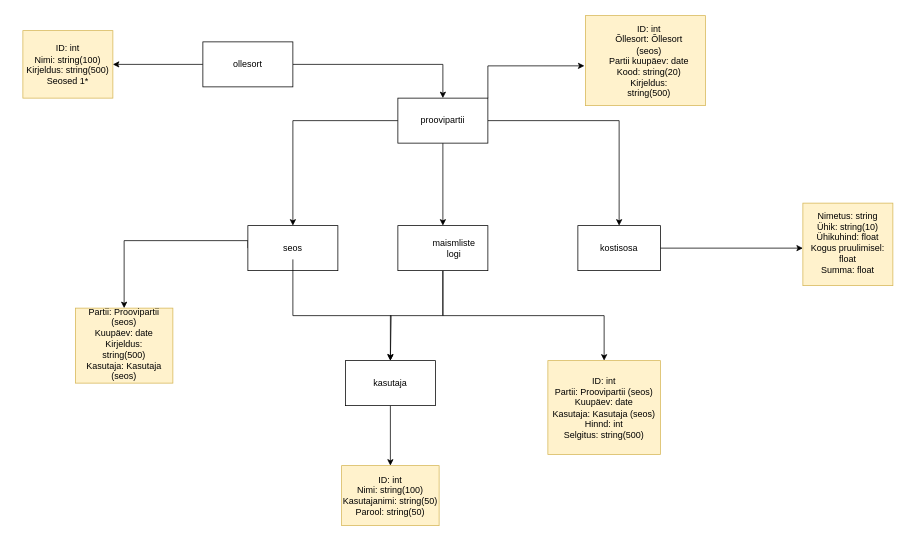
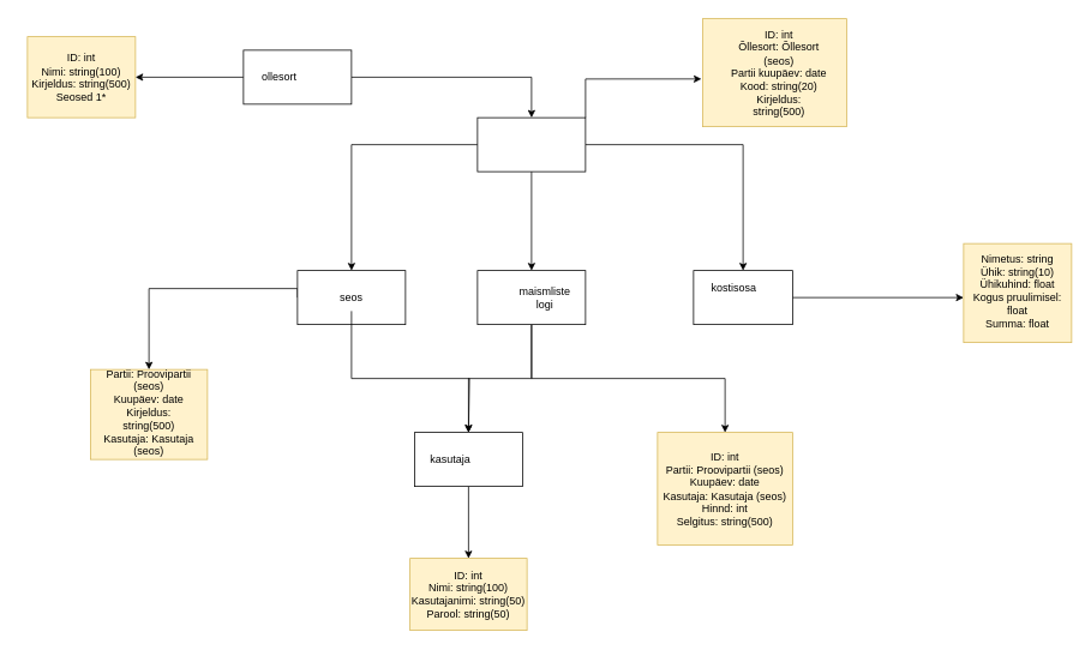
  <mxCell id="0" />
  <mxCell id="1" parent="0" />
  <mxCell id="2" value="" style="rounded=0;whiteSpace=wrap;html=1;fillColor=#fff2cc;strokeColor=#d6b656;" parent="1" vertex="1"><mxGeometry x="1070" y="270" width="120" height="110" as="geometry" /></mxCell>
  <mxCell id="3" value="" style="rounded=0;whiteSpace=wrap;html=1;fillColor=#fff2cc;strokeColor=#d6b656;" parent="1" vertex="1"><mxGeometry x="455" y="620" width="130" height="80" as="geometry" /></mxCell>
  <mxCell id="4" value="" style="rounded=0;whiteSpace=wrap;html=1;fillColor=#fff2cc;strokeColor=#d6b656;" parent="1" vertex="1"><mxGeometry x="730" y="480" width="150" height="125" as="geometry" /></mxCell>
  <mxCell id="5" value="" style="rounded=0;whiteSpace=wrap;html=1;fillColor=#fff2cc;strokeColor=#d6b656;" parent="1" vertex="1"><mxGeometry x="780" y="20" width="160" height="120" as="geometry" /></mxCell>
  <mxCell id="6" value="" style="rounded=0;whiteSpace=wrap;html=1;fillColor=#fff2cc;strokeColor=#d6b656;" parent="1" vertex="1"><mxGeometry x="100" y="410" width="130" height="100" as="geometry" /></mxCell>
  <mxCell id="7" value="" style="rounded=0;whiteSpace=wrap;html=1;fillColor=#fff2cc;strokeColor=#d6b656;" parent="1" vertex="1"><mxGeometry x="30" y="40" width="120" height="90" as="geometry" /></mxCell>
  <mxCell id="8" style="edgeStyle=orthogonalEdgeStyle;rounded=0;orthogonalLoop=1;jettySize=auto;html=1;exitX=0.5;exitY=1;exitDx=0;exitDy=0;entryX=0.5;entryY=0;entryDx=0;entryDy=0;" parent="1" source="11" target="15" edge="1"><mxGeometry relative="1" as="geometry" /></mxCell>
  <mxCell id="9" style="edgeStyle=orthogonalEdgeStyle;rounded=0;orthogonalLoop=1;jettySize=auto;html=1;exitX=1;exitY=0.5;exitDx=0;exitDy=0;entryX=0.5;entryY=0;entryDx=0;entryDy=0;" parent="1" source="11" target="21" edge="1"><mxGeometry relative="1" as="geometry" /></mxCell>
  <mxCell id="10" style="edgeStyle=orthogonalEdgeStyle;rounded=0;orthogonalLoop=1;jettySize=auto;html=1;exitX=0;exitY=0.5;exitDx=0;exitDy=0;entryX=0.5;entryY=0;entryDx=0;entryDy=0;" parent="1" source="11" target="28" edge="1"><mxGeometry relative="1" as="geometry" /></mxCell>
  <mxCell id="11" value="" style="rounded=0;whiteSpace=wrap;html=1;" parent="1" vertex="1"><mxGeometry x="530" y="130" width="120" height="60" as="geometry" /></mxCell>
- <mxCell id="12" value="proovipartii" style="text;html=1;align=center;verticalAlign=middle;whiteSpace=wrap;rounded=0;" parent="1" vertex="1"><mxGeometry x="560" y="145" width="60" height="30" as="geometry" /></mxCell>
  <mxCell id="13" style="edgeStyle=orthogonalEdgeStyle;rounded=0;orthogonalLoop=1;jettySize=auto;html=1;exitX=0.5;exitY=1;exitDx=0;exitDy=0;entryX=0.5;entryY=0;entryDx=0;entryDy=0;" parent="1" source="15" target="18" edge="1"><mxGeometry relative="1" as="geometry"><Array as="points"><mxPoint x="590" y="420" /><mxPoint x="520" y="420" /></Array></mxGeometry></mxCell>
  <mxCell id="14" style="edgeStyle=orthogonalEdgeStyle;rounded=0;orthogonalLoop=1;jettySize=auto;html=1;exitX=0.5;exitY=1;exitDx=0;exitDy=0;entryX=0.5;entryY=0;entryDx=0;entryDy=0;" parent="1" source="15" target="4" edge="1"><mxGeometry relative="1" as="geometry" /></mxCell>
  <mxCell id="15" value="" style="rounded=0;whiteSpace=wrap;html=1;" parent="1" vertex="1"><mxGeometry x="530" y="300" width="120" height="60" as="geometry" /></mxCell>
  <mxCell id="16" value="maismliste logi" style="text;html=1;align=center;verticalAlign=middle;whiteSpace=wrap;rounded=0;" parent="1" vertex="1"><mxGeometry x="575" y="315" width="60" height="30" as="geometry" /></mxCell>
  <mxCell id="17" style="edgeStyle=orthogonalEdgeStyle;rounded=0;orthogonalLoop=1;jettySize=auto;html=1;exitX=0.5;exitY=1;exitDx=0;exitDy=0;entryX=0.5;entryY=0;entryDx=0;entryDy=0;" parent="1" source="18" target="3" edge="1"><mxGeometry relative="1" as="geometry" /></mxCell>
  <mxCell id="18" value="" style="rounded=0;whiteSpace=wrap;html=1;" parent="1" vertex="1"><mxGeometry x="460" y="480" width="120" height="60" as="geometry" /></mxCell>
- <mxCell id="19" value="kasutaja" style="text;html=1;align=center;verticalAlign=middle;whiteSpace=wrap;rounded=0;" parent="1" vertex="1"><mxGeometry x="490" y="495" width="60" height="30" as="geometry" /></mxCell>
+ <mxCell id="19" value="kasutaja" style="text;html=1;align=center;verticalAlign=middle;whiteSpace=wrap;rounded=0;" parent="1" vertex="1"><mxGeometry x="470" y="495" width="60" height="30" as="geometry" /></mxCell>
  <mxCell id="20" style="edgeStyle=orthogonalEdgeStyle;rounded=0;orthogonalLoop=1;jettySize=auto;html=1;exitX=1;exitY=0.5;exitDx=0;exitDy=0;entryX=0;entryY=0.5;entryDx=0;entryDy=0;" parent="1" source="21" target="35" edge="1"><mxGeometry relative="1" as="geometry" /></mxCell>
  <mxCell id="21" value="" style="rounded=0;whiteSpace=wrap;html=1;" parent="1" vertex="1"><mxGeometry x="770" y="300" width="110" height="60" as="geometry" /></mxCell>
- <mxCell id="22" value="kostisosa" style="text;html=1;align=center;verticalAlign=middle;whiteSpace=wrap;rounded=0;" parent="1" vertex="1"><mxGeometry x="795" y="315" width="60" height="30" as="geometry" /></mxCell>
+ <mxCell id="22" value="kostisosa" style="text;html=1;align=center;verticalAlign=middle;whiteSpace=wrap;rounded=0;" parent="1" vertex="1"><mxGeometry x="785" y="305" width="60" height="30" as="geometry" /></mxCell>
  <mxCell id="23" style="edgeStyle=orthogonalEdgeStyle;rounded=0;orthogonalLoop=1;jettySize=auto;html=1;exitX=1;exitY=0.5;exitDx=0;exitDy=0;entryX=0.5;entryY=0;entryDx=0;entryDy=0;" parent="1" source="25" target="11" edge="1"><mxGeometry relative="1" as="geometry" /></mxCell>
  <mxCell id="24" style="edgeStyle=orthogonalEdgeStyle;rounded=0;orthogonalLoop=1;jettySize=auto;html=1;exitX=0;exitY=0.5;exitDx=0;exitDy=0;entryX=1;entryY=0.5;entryDx=0;entryDy=0;" parent="1" source="25" target="7" edge="1"><mxGeometry relative="1" as="geometry" /></mxCell>
  <mxCell id="25" value="" style="rounded=0;whiteSpace=wrap;html=1;" parent="1" vertex="1"><mxGeometry x="270" y="55" width="120" height="60" as="geometry" /></mxCell>
- <mxCell id="26" value="ollesort" style="text;html=1;align=center;verticalAlign=middle;whiteSpace=wrap;rounded=0;" parent="1" vertex="1"><mxGeometry x="300" y="70" width="60" height="30" as="geometry" /></mxCell>
+ <mxCell id="26" value="ollesort" style="text;html=1;align=center;verticalAlign=middle;whiteSpace=wrap;rounded=0;" parent="1" vertex="1"><mxGeometry x="280" y="70" width="60" height="30" as="geometry" /></mxCell>
  <mxCell id="27" style="edgeStyle=orthogonalEdgeStyle;rounded=0;orthogonalLoop=1;jettySize=auto;html=1;exitX=0;exitY=0.5;exitDx=0;exitDy=0;entryX=0.5;entryY=0;entryDx=0;entryDy=0;" parent="1" source="28" target="6" edge="1"><mxGeometry relative="1" as="geometry"><Array as="points"><mxPoint x="330" y="320" /><mxPoint x="165" y="320" /></Array></mxGeometry></mxCell>
  <mxCell id="28" value="" style="rounded=0;whiteSpace=wrap;html=1;" parent="1" vertex="1"><mxGeometry x="330" y="300" width="120" height="60" as="geometry" /></mxCell>
  <mxCell id="29" style="edgeStyle=orthogonalEdgeStyle;rounded=0;orthogonalLoop=1;jettySize=auto;html=1;" parent="1" source="30" edge="1"><mxGeometry relative="1" as="geometry"><mxPoint x="520" y="480" as="targetPoint" /><Array as="points"><mxPoint x="390" y="420" /><mxPoint x="521" y="420" /></Array></mxGeometry></mxCell>
  <mxCell id="30" value="seos" style="text;html=1;align=center;verticalAlign=middle;whiteSpace=wrap;rounded=0;" parent="1" vertex="1"><mxGeometry x="360" y="315" width="60" height="30" as="geometry" /></mxCell>
  <mxCell id="31" value="&lt;div&gt;ID: int&lt;/div&gt;&lt;div&gt;Nimi: string(100)&lt;/div&gt;&lt;div&gt;Kirjeldus: string(500)&lt;/div&gt;&lt;div&gt;Seosed 1*&lt;/div&gt;&lt;div&gt;&lt;br&gt;&lt;/div&gt;&lt;div&gt;&lt;br&gt;&lt;/div&gt;" style="text;html=1;align=center;verticalAlign=middle;whiteSpace=wrap;rounded=0;" parent="1" vertex="1"><mxGeometry x="20" y="85" width="140" height="30" as="geometry" /></mxCell>
  <mxCell id="32" value="&lt;div&gt;Partii: Proovipartii (seos)&lt;/div&gt;&lt;div&gt;Kuupäev: date&lt;/div&gt;&lt;div&gt;Kirjeldus: string(500)&lt;/div&gt;&lt;div&gt;Kasutaja: Kasutaja (seos)&lt;/div&gt;&lt;div&gt;&lt;br&gt;&lt;/div&gt;" style="text;html=1;align=center;verticalAlign=middle;whiteSpace=wrap;rounded=0;" parent="1" vertex="1"><mxGeometry x="110" y="450" width="110" height="30" as="geometry" /></mxCell>
  <mxCell id="33" value="&lt;div&gt;ID: int&lt;/div&gt;&lt;div&gt;Nimi: string(100)&lt;/div&gt;&lt;div&gt;&lt;span style=&quot;background-color: initial;&quot;&gt;Kasutajanimi: string(50)&lt;/span&gt;&lt;/div&gt;&lt;div&gt;Parool: string(50)&lt;/div&gt;" style="text;html=1;align=center;verticalAlign=middle;whiteSpace=wrap;rounded=0;" parent="1" vertex="1"><mxGeometry x="440" y="645" width="160" height="30" as="geometry" /></mxCell>
  <mxCell id="34" value="ID: int&lt;br&gt;Partii: Proovipartii (seos)&lt;br&gt;Kuupäev: date&lt;br&gt;Kasutaja: Kasutaja (seos)&lt;br&gt;Hinnd: int&lt;br&gt;Selgitus: string(500)" style="text;html=1;align=center;verticalAlign=middle;whiteSpace=wrap;rounded=0;" parent="1" vertex="1"><mxGeometry x="730" y="527.5" width="150" height="30" as="geometry" /></mxCell>
  <mxCell id="35" value="&lt;div&gt;Nimetus: string&lt;/div&gt;&lt;div&gt;Ühik: string(10)&lt;/div&gt;&lt;div&gt;Ühikuhind: float&lt;/div&gt;&lt;div&gt;Kogus pruulimisel: float&lt;/div&gt;&lt;div&gt;Summa: float&lt;/div&gt;&lt;div&gt;&lt;br&gt;&lt;/div&gt;" style="text;html=1;align=center;verticalAlign=middle;whiteSpace=wrap;rounded=0;" parent="1" vertex="1"><mxGeometry x="1070" y="320" width="120" height="20" as="geometry" /></mxCell>
  <mxCell id="36" value="&lt;div&gt;ID: int&lt;/div&gt;&lt;div&gt;Õllesort: Õllesort (seos)&lt;/div&gt;&lt;div&gt;Partii kuupäev: date&lt;/div&gt;&lt;div&gt;Kood: string(20)&lt;/div&gt;&lt;div&gt;Kirjeldus: string(500)&lt;/div&gt;&lt;div&gt;&lt;br&gt;&lt;/div&gt;&lt;div&gt;&lt;br&gt;&lt;/div&gt;" style="text;html=1;align=center;verticalAlign=middle;whiteSpace=wrap;rounded=0;" parent="1" vertex="1"><mxGeometry x="810" y="80" width="110" height="30" as="geometry" /></mxCell>
  <mxCell id="37" style="edgeStyle=orthogonalEdgeStyle;rounded=0;orthogonalLoop=1;jettySize=auto;html=1;exitX=1;exitY=0;exitDx=0;exitDy=0;entryX=-0.008;entryY=0.558;entryDx=0;entryDy=0;entryPerimeter=0;" parent="1" source="11" target="5" edge="1"><mxGeometry relative="1" as="geometry" /></mxCell>
